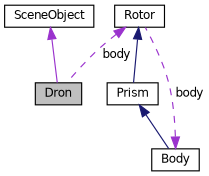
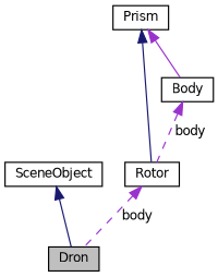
  digraph {
    node [color=black fillcolor=white fontname=Helvetica fontsize=10 shape=record style=filled]
    edge [color=midnightblue dir=back fontname=Helvetica fontsize=10 labelfontname=Helvetica labelfontsize=10 style=solid]
    n1 [fillcolor=grey75 fontcolor=black height=0.2 label=Dron width=0.4]
    n2 [height=0.2 label=SceneObject width=0.4]
    n3 [height=0.2 label=Rotor width=0.4]
    n4 [height=0.2 label=Prism width=0.4]
    n5 [height=0.2 label=Body width=0.4]
-   n2 -> n1 [color=darkorchid3]
+   n2 -> n1
    n3 -> n1 [color=darkorchid3 label=" body" style=dashed]
-   n3 -> n4
-   n4 -> n5
+   n4 -> n3
+   n4 -> n5 [color=darkorchid3]
    n5 -> n3 [color=darkorchid3 label=" body" style=dashed]
  }
